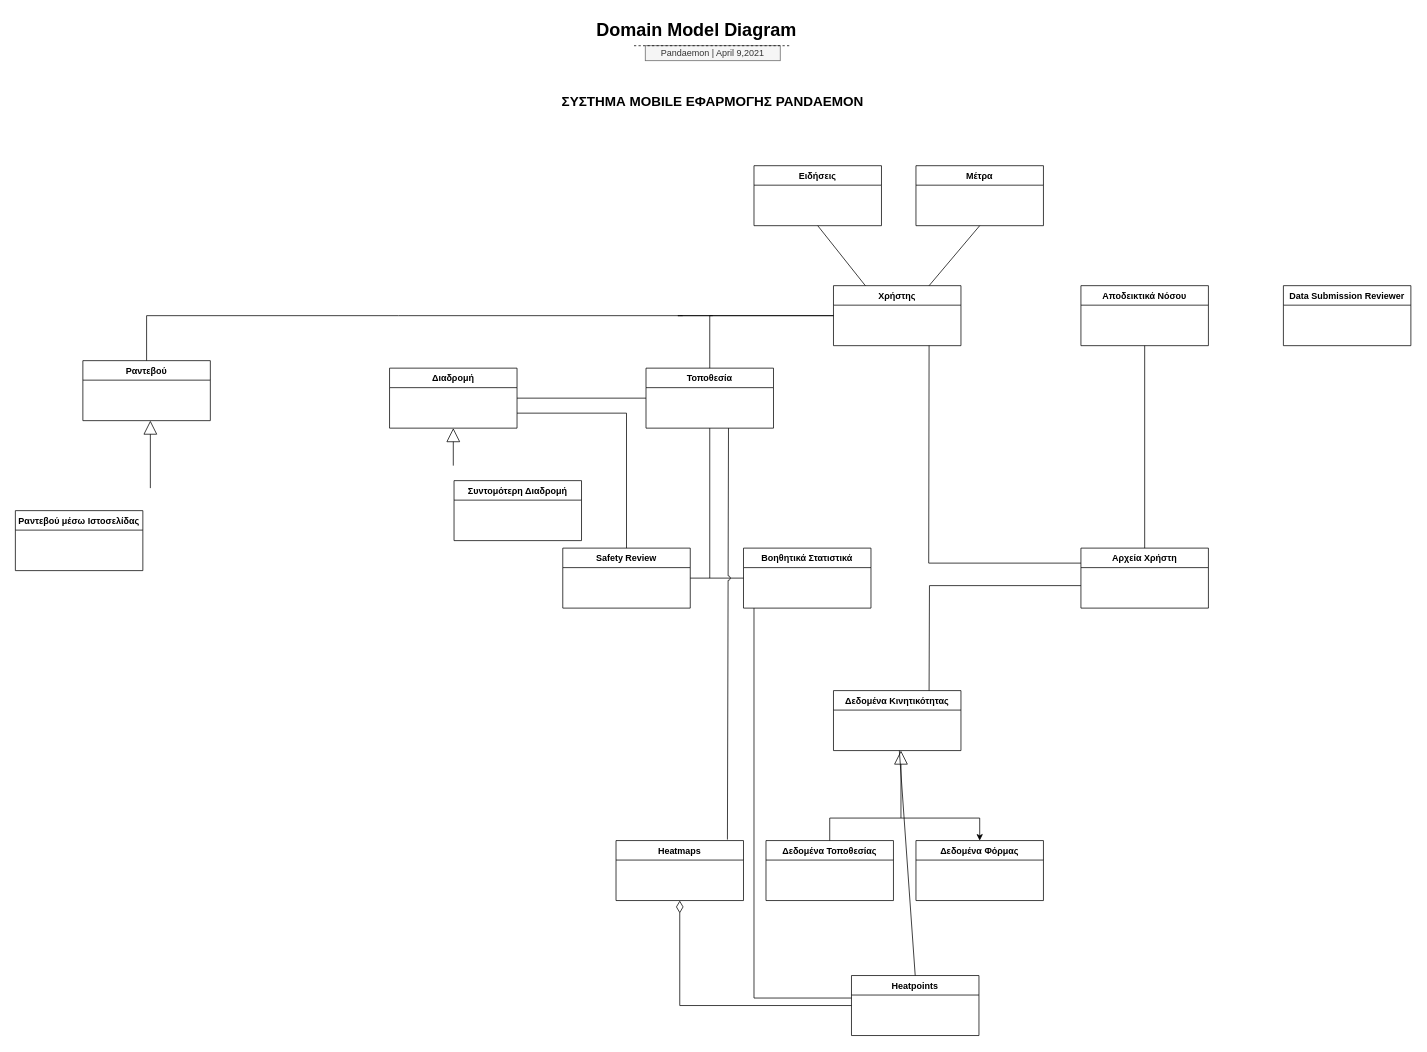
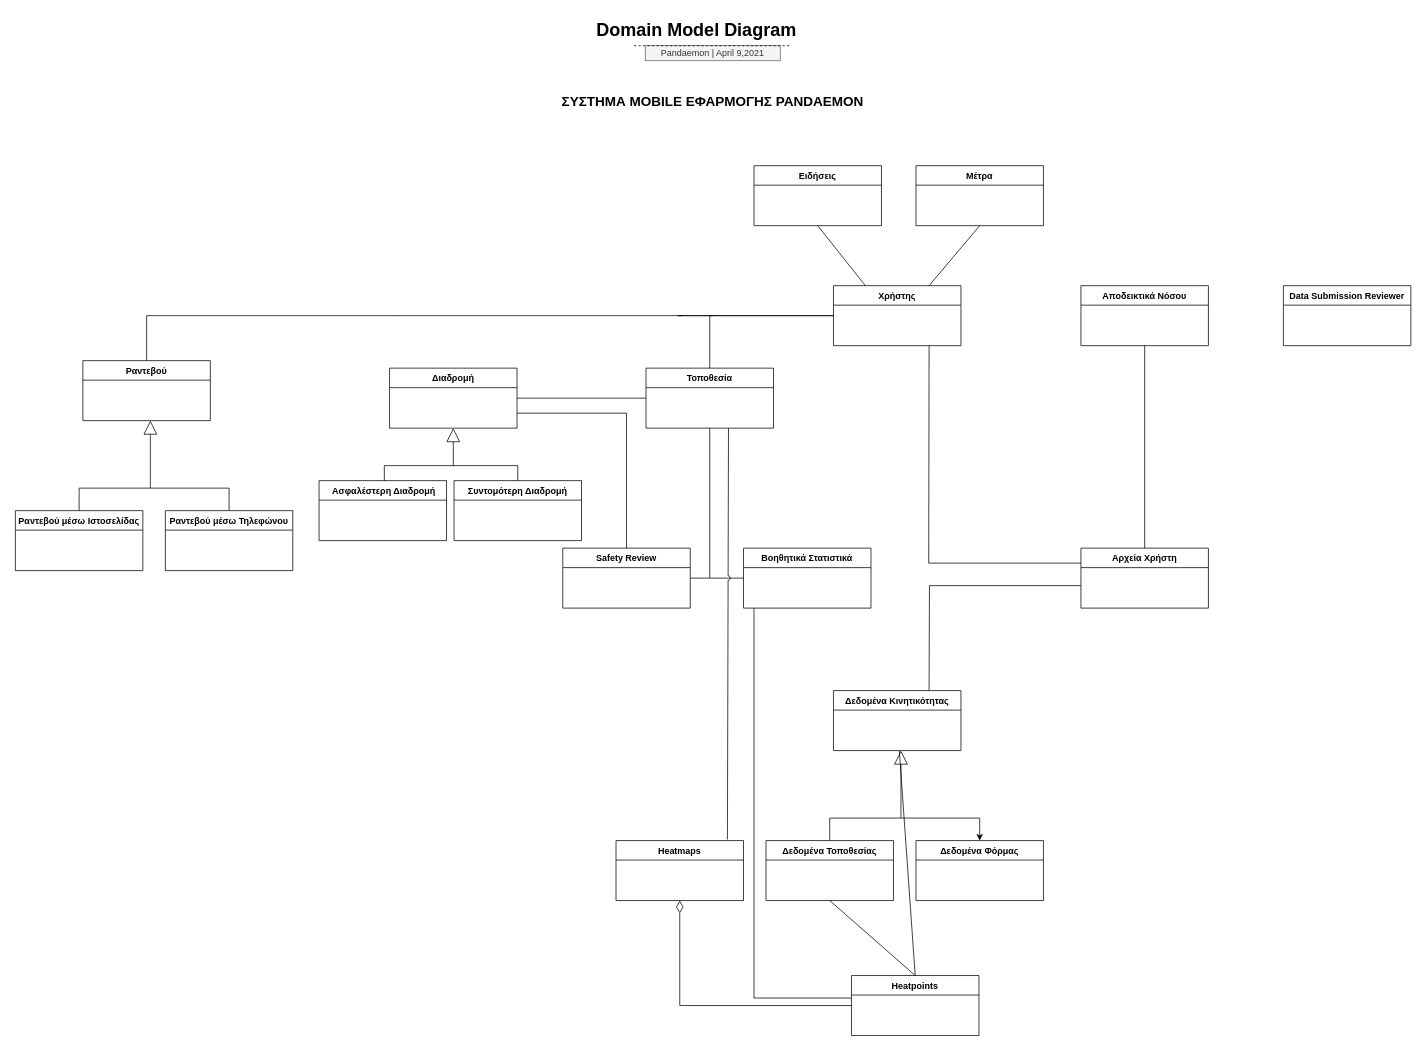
  <mxCell id="0" />
  <mxCell id="1" parent="0" />
  <mxCell id="2" value="" style="endArrow=none;html=1;exitX=0.5;exitY=0;exitDx=0;exitDy=0;rounded=0;strokeWidth=1;entryX=0;entryY=0.5;entryDx=0;entryDy=0;" parent="1" source="18" target="12" edge="1"><mxGeometry width="50" height="50" relative="1" as="geometry"><mxPoint x="576" y="310" as="sourcePoint" /><mxPoint x="1120" y="420" as="targetPoint" /><Array as="points"><mxPoint x="195" y="420" /><mxPoint x="531" y="420" /></Array></mxGeometry></mxCell>
  <mxCell id="3" value="" style="endArrow=none;html=1;exitX=0.75;exitY=0;exitDx=0;exitDy=0;entryX=0.5;entryY=1;entryDx=0;entryDy=0;" parent="1" source="12" target="9" edge="1"><mxGeometry width="50" height="50" relative="1" as="geometry"><mxPoint x="1231" y="370" as="sourcePoint" /><mxPoint x="1281" y="320" as="targetPoint" /></mxGeometry></mxCell>
  <mxCell id="4" value="&lt;h2&gt;ΣΥΣΤΗΜΑ ΜΟΒILE ΕΦΑΡΜΟΓΗΣ PANDAEMON&lt;/h2&gt;" style="text;html=1;strokeColor=none;fillColor=none;align=center;verticalAlign=middle;whiteSpace=wrap;rounded=0;" parent="1" vertex="1"><mxGeometry x="730" y="110" width="440" height="50" as="geometry" /></mxCell>
  <mxCell id="5" value="&lt;h1&gt;Domain Model Diagram&lt;/h1&gt;" style="text;html=1;strokeColor=none;fillColor=none;spacing=5;spacingTop=-20;whiteSpace=wrap;overflow=hidden;rounded=0;fontFamily=Helvetica;" parent="1" vertex="1"><mxGeometry x="790" y="20" width="320" height="120" as="geometry" /></mxCell>
  <mxCell id="6" value="Pandaemon | April 9,2021" style="text;html=1;strokeColor=#666666;fillColor=#f5f5f5;align=center;verticalAlign=middle;whiteSpace=wrap;rounded=0;fontFamily=Helvetica;fontStyle=0;fontColor=#333333;" parent="1" vertex="1"><mxGeometry x="860" y="60" width="180" height="20" as="geometry" /></mxCell>
  <mxCell id="7" value="" style="endArrow=none;dashed=1;html=1;fontFamily=Helvetica;" parent="1" edge="1"><mxGeometry width="50" height="50" relative="1" as="geometry"><mxPoint x="845" y="60" as="sourcePoint" /><mxPoint x="1055" y="60" as="targetPoint" /></mxGeometry></mxCell>
  <mxCell id="8" value="Ειδήσεις" style="swimlane;fontStyle=1;childLayout=stackLayout;horizontal=1;startSize=26;fillColor=none;horizontalStack=0;resizeParent=1;resizeParentMax=0;resizeLast=0;collapsible=1;marginBottom=0;" parent="1" vertex="1"><mxGeometry x="1005" y="220" width="170" height="80" as="geometry" /></mxCell>
  <mxCell id="9" value="Μέτρα" style="swimlane;fontStyle=1;childLayout=stackLayout;horizontal=1;startSize=26;fillColor=none;horizontalStack=0;resizeParent=1;resizeParentMax=0;resizeLast=0;collapsible=1;marginBottom=0;" parent="1" vertex="1"><mxGeometry x="1221" y="220" width="170" height="80" as="geometry" /></mxCell>
  <mxCell id="10" value="Διαδρομή" style="swimlane;fontStyle=1;childLayout=stackLayout;horizontal=1;startSize=26;fillColor=none;horizontalStack=0;resizeParent=1;resizeParentMax=0;resizeLast=0;collapsible=1;marginBottom=0;" parent="1" vertex="1"><mxGeometry x="519" y="490" width="170" height="80" as="geometry" /></mxCell>
  <mxCell id="11" value="Τοποθεσία" style="swimlane;fontStyle=1;childLayout=stackLayout;horizontal=1;startSize=26;fillColor=none;horizontalStack=0;resizeParent=1;resizeParentMax=0;resizeLast=0;collapsible=1;marginBottom=0;" parent="1" vertex="1"><mxGeometry x="861" y="490" width="170" height="80" as="geometry" /></mxCell>
  <mxCell id="12" value="Χρήστης" style="swimlane;fontStyle=1;childLayout=stackLayout;horizontal=1;startSize=26;fillColor=none;horizontalStack=0;resizeParent=1;resizeParentMax=0;resizeLast=0;collapsible=1;marginBottom=0;" parent="1" vertex="1"><mxGeometry x="1111" y="380" width="170" height="80" as="geometry" /></mxCell>
  <mxCell id="13" value="Data Submission Reviewer" style="swimlane;fontStyle=1;childLayout=stackLayout;horizontal=1;startSize=26;fillColor=none;horizontalStack=0;resizeParent=1;resizeParentMax=0;resizeLast=0;collapsible=1;marginBottom=0;" parent="1" vertex="1"><mxGeometry x="1711" y="380" width="170" height="80" as="geometry" /></mxCell>
  <mxCell id="14" value="Συντομότερη Διαδρομή" style="swimlane;fontStyle=1;childLayout=stackLayout;horizontal=1;startSize=26;fillColor=none;horizontalStack=0;resizeParent=1;resizeParentMax=0;resizeLast=0;collapsible=1;marginBottom=0;" parent="1" vertex="1"><mxGeometry x="605" y="640" width="170" height="80" as="geometry" /></mxCell>
  <mxCell id="15" value="Safety Review" style="swimlane;fontStyle=1;childLayout=stackLayout;horizontal=1;startSize=26;fillColor=none;horizontalStack=0;resizeParent=1;resizeParentMax=0;resizeLast=0;collapsible=1;marginBottom=0;" parent="1" vertex="1"><mxGeometry x="750" y="730" width="170" height="80" as="geometry" /></mxCell>
+ <mxCell id="16" value=" Ασφαλέστερη Διαδρομή" style="swimlane;fontStyle=1;childLayout=stackLayout;horizontal=1;startSize=26;fillColor=none;horizontalStack=0;resizeParent=1;resizeParentMax=0;resizeLast=0;collapsible=1;marginBottom=0;" parent="1" vertex="1"><mxGeometry x="425" y="640" width="170" height="80" as="geometry" /></mxCell>
  <mxCell id="17" value="Αποδεικτικά Νόσου" style="swimlane;fontStyle=1;childLayout=stackLayout;horizontal=1;startSize=26;fillColor=none;horizontalStack=0;resizeParent=1;resizeParentMax=0;resizeLast=0;collapsible=1;marginBottom=0;" parent="1" vertex="1"><mxGeometry x="1441" y="380" width="170" height="80" as="geometry" /></mxCell>
  <mxCell id="18" value="Ραντεβού" style="swimlane;fontStyle=1;childLayout=stackLayout;horizontal=1;startSize=26;fillColor=none;horizontalStack=0;resizeParent=1;resizeParentMax=0;resizeLast=0;collapsible=1;marginBottom=0;" parent="1" vertex="1"><mxGeometry x="110" y="480" width="170" height="80" as="geometry" /></mxCell>
  <mxCell id="19" value="Ραντεβού μέσω Ιστοσελίδας" style="swimlane;fontStyle=1;childLayout=stackLayout;horizontal=1;startSize=26;fillColor=none;horizontalStack=0;resizeParent=1;resizeParentMax=0;resizeLast=0;collapsible=1;marginBottom=0;" parent="1" vertex="1"><mxGeometry x="20" y="680" width="170" height="80" as="geometry" /></mxCell>
+ <mxCell id="20" value="Ραντεβού μέσω Τηλεφώνου" style="swimlane;fontStyle=1;childLayout=stackLayout;horizontal=1;startSize=26;fillColor=none;horizontalStack=0;resizeParent=1;resizeParentMax=0;resizeLast=0;collapsible=1;marginBottom=0;" parent="1" vertex="1"><mxGeometry x="220" y="680" width="170" height="80" as="geometry" /></mxCell>
  <mxCell id="21" value="" style="endArrow=block;endSize=16;endFill=0;html=1;" parent="1" edge="1"><mxGeometry width="160" relative="1" as="geometry"><mxPoint x="200" y="650" as="sourcePoint" /><mxPoint x="200" y="560" as="targetPoint" /><Array as="points" /></mxGeometry></mxCell>
+ <mxCell id="22" value="" style="endArrow=none;html=1;entryX=0.5;entryY=0;entryDx=0;entryDy=0;exitX=0.5;exitY=0;exitDx=0;exitDy=0;rounded=0;" parent="1" source="19" target="20" edge="1"><mxGeometry width="50" height="50" relative="1" as="geometry"><mxPoint x="90" y="650" as="sourcePoint" /><mxPoint x="300" y="650" as="targetPoint" /><Array as="points"><mxPoint x="105" y="650" /><mxPoint x="200" y="650" /><mxPoint x="305" y="650" /></Array></mxGeometry></mxCell>
  <mxCell id="23" value="Δεδομένα Κινητικότητας" style="swimlane;fontStyle=1;childLayout=stackLayout;horizontal=1;startSize=26;fillColor=none;horizontalStack=0;resizeParent=1;resizeParentMax=0;resizeLast=0;collapsible=1;marginBottom=0;" parent="1" vertex="1"><mxGeometry x="1111" y="920" width="170" height="80" as="geometry" /></mxCell>
  <mxCell id="24" value="Δεδομένα Τοποθεσίας" style="swimlane;fontStyle=1;childLayout=stackLayout;horizontal=1;startSize=26;fillColor=none;horizontalStack=0;resizeParent=1;resizeParentMax=0;resizeLast=0;collapsible=1;marginBottom=0;" parent="1" vertex="1"><mxGeometry x="1021" y="1120" width="170" height="80" as="geometry" /></mxCell>
  <mxCell id="25" value="Δεδομένα Φόρμας" style="swimlane;fontStyle=1;childLayout=stackLayout;horizontal=1;startSize=26;fillColor=none;horizontalStack=0;resizeParent=1;resizeParentMax=0;resizeLast=0;collapsible=1;marginBottom=0;" parent="1" vertex="1"><mxGeometry x="1221" y="1120" width="170" height="80" as="geometry" /></mxCell>
  <mxCell id="26" value="" style="endArrow=block;endSize=16;endFill=0;html=1;" parent="1" edge="1"><mxGeometry width="160" relative="1" as="geometry"><mxPoint x="1201" y="1090" as="sourcePoint" /><mxPoint x="1201" y="1000" as="targetPoint" /><Array as="points" /></mxGeometry></mxCell>
  <mxCell id="27" value="" style="endArrow=classic;html=1;entryX=0.5;entryY=0;entryDx=0;entryDy=0;exitX=0.5;exitY=0;exitDx=0;exitDy=0;rounded=0;" parent="1" source="24" target="25" edge="1"><mxGeometry width="50" height="50" relative="1" as="geometry"><mxPoint x="1091" y="1090" as="sourcePoint" /><mxPoint x="1301" y="1090" as="targetPoint" /><Array as="points"><mxPoint x="1106" y="1090" /><mxPoint x="1201" y="1090" /><mxPoint x="1306" y="1090" /></Array></mxGeometry></mxCell>
  <mxCell id="28" value="Heatmaps" style="swimlane;fontStyle=1;childLayout=stackLayout;horizontal=1;startSize=26;fillColor=none;horizontalStack=0;resizeParent=1;resizeParentMax=0;resizeLast=0;collapsible=1;marginBottom=0;" parent="1" vertex="1"><mxGeometry x="821" y="1120" width="170" height="80" as="geometry" /></mxCell>
  <mxCell id="29" value="Βοηθητικά Στατιστικά" style="swimlane;fontStyle=1;childLayout=stackLayout;horizontal=1;startSize=26;fillColor=none;horizontalStack=0;resizeParent=1;resizeParentMax=0;resizeLast=0;collapsible=1;marginBottom=0;" parent="1" vertex="1"><mxGeometry x="991" y="730" width="170" height="80" as="geometry" /></mxCell>
  <mxCell id="30" value="" style="endArrow=none;html=1;entryX=0;entryY=0.5;entryDx=0;entryDy=0;exitX=1;exitY=0.5;exitDx=0;exitDy=0;" parent="1" source="15" target="29" edge="1"><mxGeometry width="50" height="50" relative="1" as="geometry"><mxPoint x="931" y="710" as="sourcePoint" /><mxPoint x="981" y="670" as="targetPoint" /></mxGeometry></mxCell>
  <mxCell id="31" value="" style="endArrow=none;html=1;entryX=0.5;entryY=1;entryDx=0;entryDy=0;" parent="1" target="11" edge="1"><mxGeometry width="50" height="50" relative="1" as="geometry"><mxPoint x="946" y="770" as="sourcePoint" /><mxPoint x="961" y="630.24" as="targetPoint" /><Array as="points" /></mxGeometry></mxCell>
  <mxCell id="32" value="" style="endArrow=none;html=1;exitX=0.874;exitY=-0.017;exitDx=0;exitDy=0;exitPerimeter=0;strokeWidth=1;rounded=1;jumpStyle=arc;" parent="1" source="28" edge="1"><mxGeometry width="50" height="50" relative="1" as="geometry"><mxPoint x="971" y="830" as="sourcePoint" /><mxPoint x="971" y="570" as="targetPoint" /></mxGeometry></mxCell>
  <mxCell id="33" value="" style="endArrow=none;html=1;entryX=0;entryY=0.5;entryDx=0;entryDy=0;exitX=0.5;exitY=0;exitDx=0;exitDy=0;rounded=0;" parent="1" source="11" target="12" edge="1"><mxGeometry width="50" height="50" relative="1" as="geometry"><mxPoint x="1041" y="550" as="sourcePoint" /><mxPoint x="1041" y="410" as="targetPoint" /><Array as="points"><mxPoint x="946" y="420" /></Array></mxGeometry></mxCell>
  <mxCell id="34" value="" style="endArrow=none;html=1;" parent="1" edge="1"><mxGeometry width="50" height="50" relative="1" as="geometry"><mxPoint x="910" y="420" as="sourcePoint" /><mxPoint x="950" y="420" as="targetPoint" /><Array as="points"><mxPoint x="900" y="420" /></Array></mxGeometry></mxCell>
  <mxCell id="35" value="" style="endArrow=none;html=1;entryX=0;entryY=0.5;entryDx=0;entryDy=0;exitX=1;exitY=0.5;exitDx=0;exitDy=0;" parent="1" source="10" target="11" edge="1"><mxGeometry width="50" height="50" relative="1" as="geometry"><mxPoint x="695" y="529.74" as="sourcePoint" /><mxPoint x="855" y="529.74" as="targetPoint" /><Array as="points" /></mxGeometry></mxCell>
  <mxCell id="36" value="" style="endArrow=none;html=1;entryX=0.5;entryY=1;entryDx=0;entryDy=0;exitX=0.25;exitY=0;exitDx=0;exitDy=0;" parent="1" source="12" target="8" edge="1"><mxGeometry width="50" height="50" relative="1" as="geometry"><mxPoint x="1061" y="370" as="sourcePoint" /><mxPoint x="1111" y="320" as="targetPoint" /></mxGeometry></mxCell>
  <mxCell id="37" value="" style="endArrow=none;html=1;entryX=0.5;entryY=0;entryDx=0;entryDy=0;exitX=1;exitY=0.75;exitDx=0;exitDy=0;rounded=0;" parent="1" source="10" target="15" edge="1"><mxGeometry width="50" height="50" relative="1" as="geometry"><mxPoint x="835" y="550" as="sourcePoint" /><mxPoint x="907" y="600" as="targetPoint" /><Array as="points"><mxPoint x="835" y="550" /></Array></mxGeometry></mxCell>
  <mxCell id="38" value="" style="endArrow=block;endSize=16;endFill=0;html=1;entryX=0.5;entryY=1;entryDx=0;entryDy=0;" parent="1" target="10" edge="1"><mxGeometry width="160" relative="1" as="geometry"><mxPoint x="604" y="620" as="sourcePoint" /><mxPoint x="603.71" y="580" as="targetPoint" /><Array as="points" /></mxGeometry></mxCell>
+ <mxCell id="39" value="" style="endArrow=none;html=1;entryX=0.5;entryY=0;entryDx=0;entryDy=0;exitX=0.512;exitY=0.006;exitDx=0;exitDy=0;rounded=0;exitPerimeter=0;" parent="1" source="16" target="14" edge="1"><mxGeometry width="50" height="50" relative="1" as="geometry"><mxPoint y="620" as="sourcePoint" x="525" /><mxPoint x="697" y="620" as="targetPoint" /><Array as="points"><mxPoint x="512" y="620" /><mxPoint x="605" y="620" /><mxPoint x="690" y="620" /></Array></mxGeometry></mxCell>
  <mxCell id="40" value="Αρχεία Χρήστη" style="swimlane;fontStyle=1;childLayout=stackLayout;horizontal=1;startSize=26;fillColor=none;horizontalStack=0;resizeParent=1;resizeParentMax=0;resizeLast=0;collapsible=1;marginBottom=0;" parent="1" vertex="1"><mxGeometry x="1441" y="730" width="170" height="80" as="geometry" /></mxCell>
  <mxCell id="41" value="" style="endArrow=none;html=1;entryX=0.75;entryY=0;entryDx=0;entryDy=0;rounded=0;" parent="1" target="23" edge="1"><mxGeometry width="50" height="50" relative="1" as="geometry"><mxPoint x="1441" y="780" as="sourcePoint" /><mxPoint x="1245" y="790" as="targetPoint" /><Array as="points"><mxPoint x="1239" y="780" /></Array></mxGeometry></mxCell>
  <mxCell id="42" value="" style="endArrow=none;html=1;exitX=0.5;exitY=1;exitDx=0;exitDy=0;fontStyle=1;entryX=0.5;entryY=0;entryDx=0;entryDy=0;" parent="1" source="17" target="40" edge="1"><mxGeometry width="50" height="50" relative="1" as="geometry"><mxPoint x="2035" y="610" as="sourcePoint" /><mxPoint x="1595" y="610" as="targetPoint" /><Array as="points" /></mxGeometry></mxCell>
  <mxCell id="43" value="" style="endArrow=none;html=1;exitX=0.75;exitY=1;exitDx=0;exitDy=0;fontStyle=1;entryX=0;entryY=0.25;entryDx=0;entryDy=0;rounded=0;" parent="1" source="12" target="40" edge="1"><mxGeometry width="50" height="50" relative="1" as="geometry"><mxPoint x="1205" y="480" as="sourcePoint" /><mxPoint x="1196" y="750" as="targetPoint" /><Array as="points"><mxPoint x="1238" y="750" /></Array></mxGeometry></mxCell>
  <mxCell id="44" value="Heatpoints" style="swimlane;fontStyle=1;childLayout=stackLayout;horizontal=1;startSize=26;fillColor=none;horizontalStack=0;resizeParent=1;resizeParentMax=0;resizeLast=0;collapsible=1;marginBottom=0;" vertex="1" parent="1"><mxGeometry x="1135" y="1300" width="170" height="80" as="geometry" /></mxCell>
  <mxCell id="45" value="" style="endArrow=none;html=1;endSize=12;startArrow=diamondThin;startSize=14;startFill=0;edgeStyle=orthogonalEdgeStyle;align=left;verticalAlign=bottom;exitX=0.5;exitY=1;exitDx=0;exitDy=0;entryX=0;entryY=0.5;entryDx=0;entryDy=0;rounded=0;endFill=0;" edge="1" parent="1" source="28" target="44"><mxGeometry x="-1" y="3" relative="1" as="geometry"><mxPoint x="920" y="1310" as="sourcePoint" /><mxPoint x="1070" y="1310" as="targetPoint" /></mxGeometry></mxCell>
+ <mxCell id="46" value="" style="endArrow=none;html=1;exitX=0.5;exitY=0;exitDx=0;exitDy=0;entryX=0.5;entryY=1;entryDx=0;entryDy=0;" edge="1" parent="1" source="44" target="24"><mxGeometry width="50" height="50" relative="1" as="geometry"><mxPoint x="1145" y="1270" as="sourcePoint" /><mxPoint x="1195" y="1220" as="targetPoint" /></mxGeometry></mxCell>
  <mxCell id="47" value="" style="endArrow=none;html=1;exitX=0.5;exitY=0;exitDx=0;exitDy=0;" edge="1" parent="1" source="44" target="23"><mxGeometry width="50" height="50" relative="1" as="geometry"><mxPoint x="1245" y="1290" as="sourcePoint" /><mxPoint x="1295" y="1240" as="targetPoint" /></mxGeometry></mxCell>
  <mxCell id="48" value="" style="endArrow=none;html=1;rounded=0;" edge="1" parent="1"><mxGeometry width="50" height="50" relative="1" as="geometry"><mxPoint x="1135" y="1330" as="sourcePoint" /><mxPoint x="1005" y="810" as="targetPoint" /><Array as="points"><mxPoint x="1005" y="1330" /></Array></mxGeometry></mxCell>
